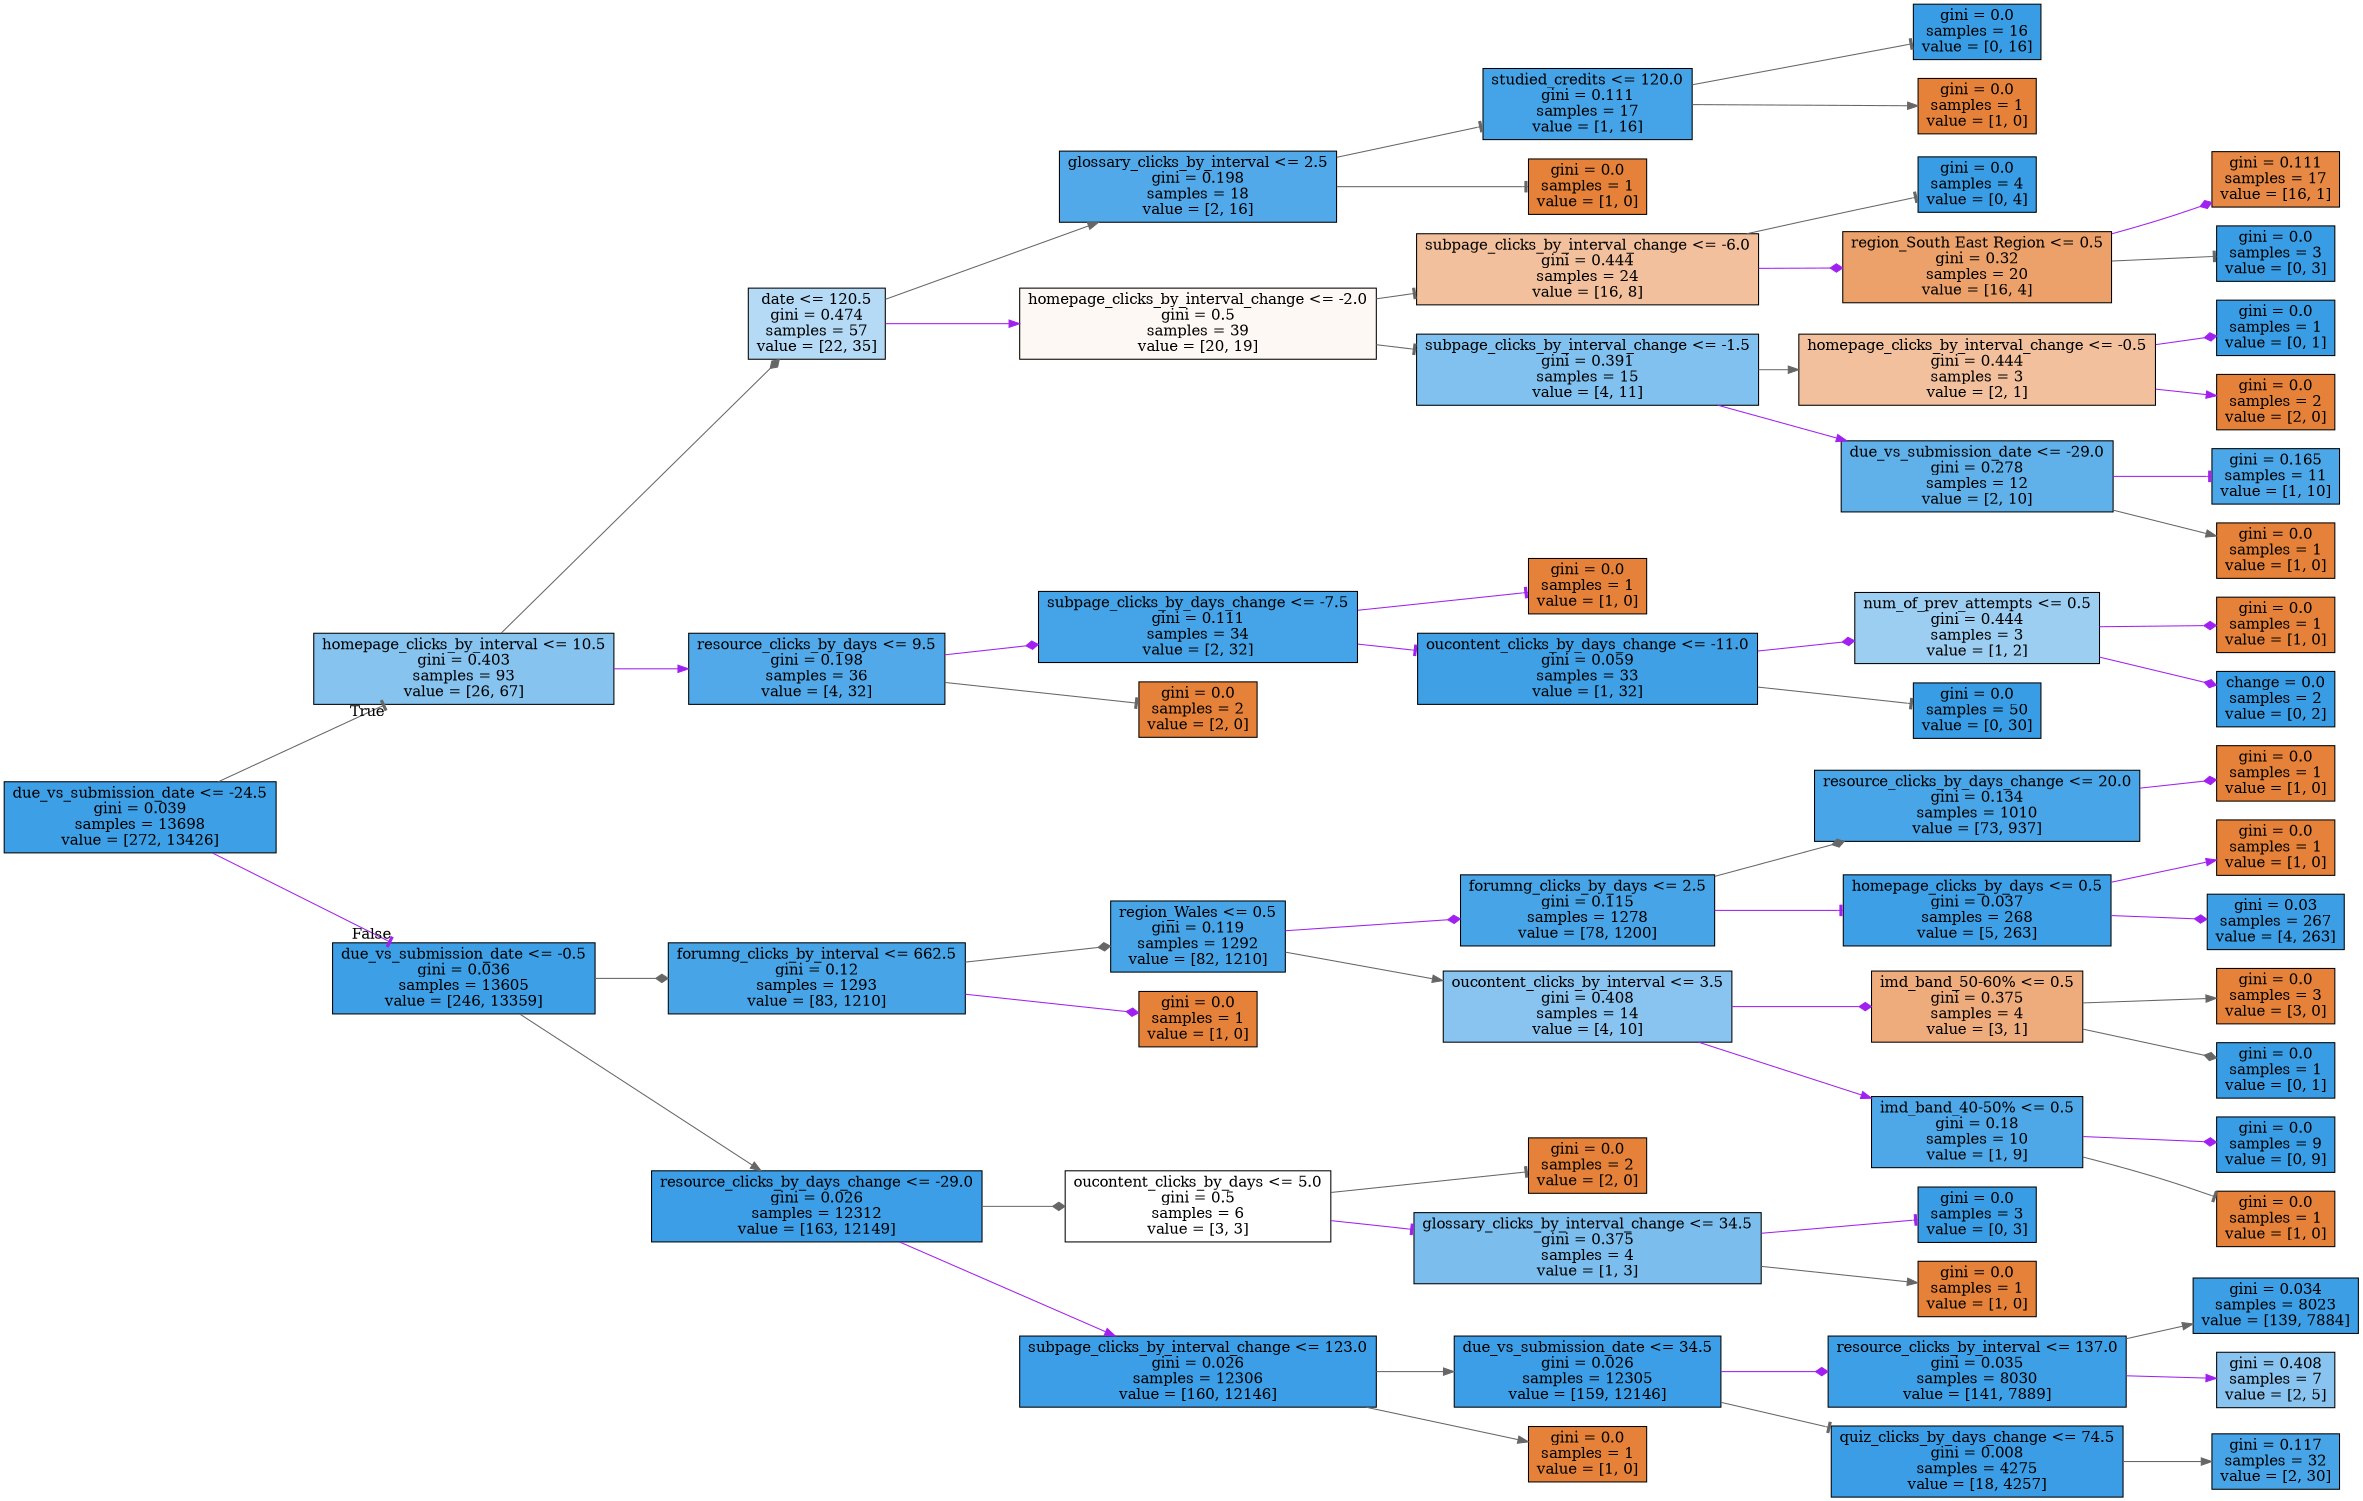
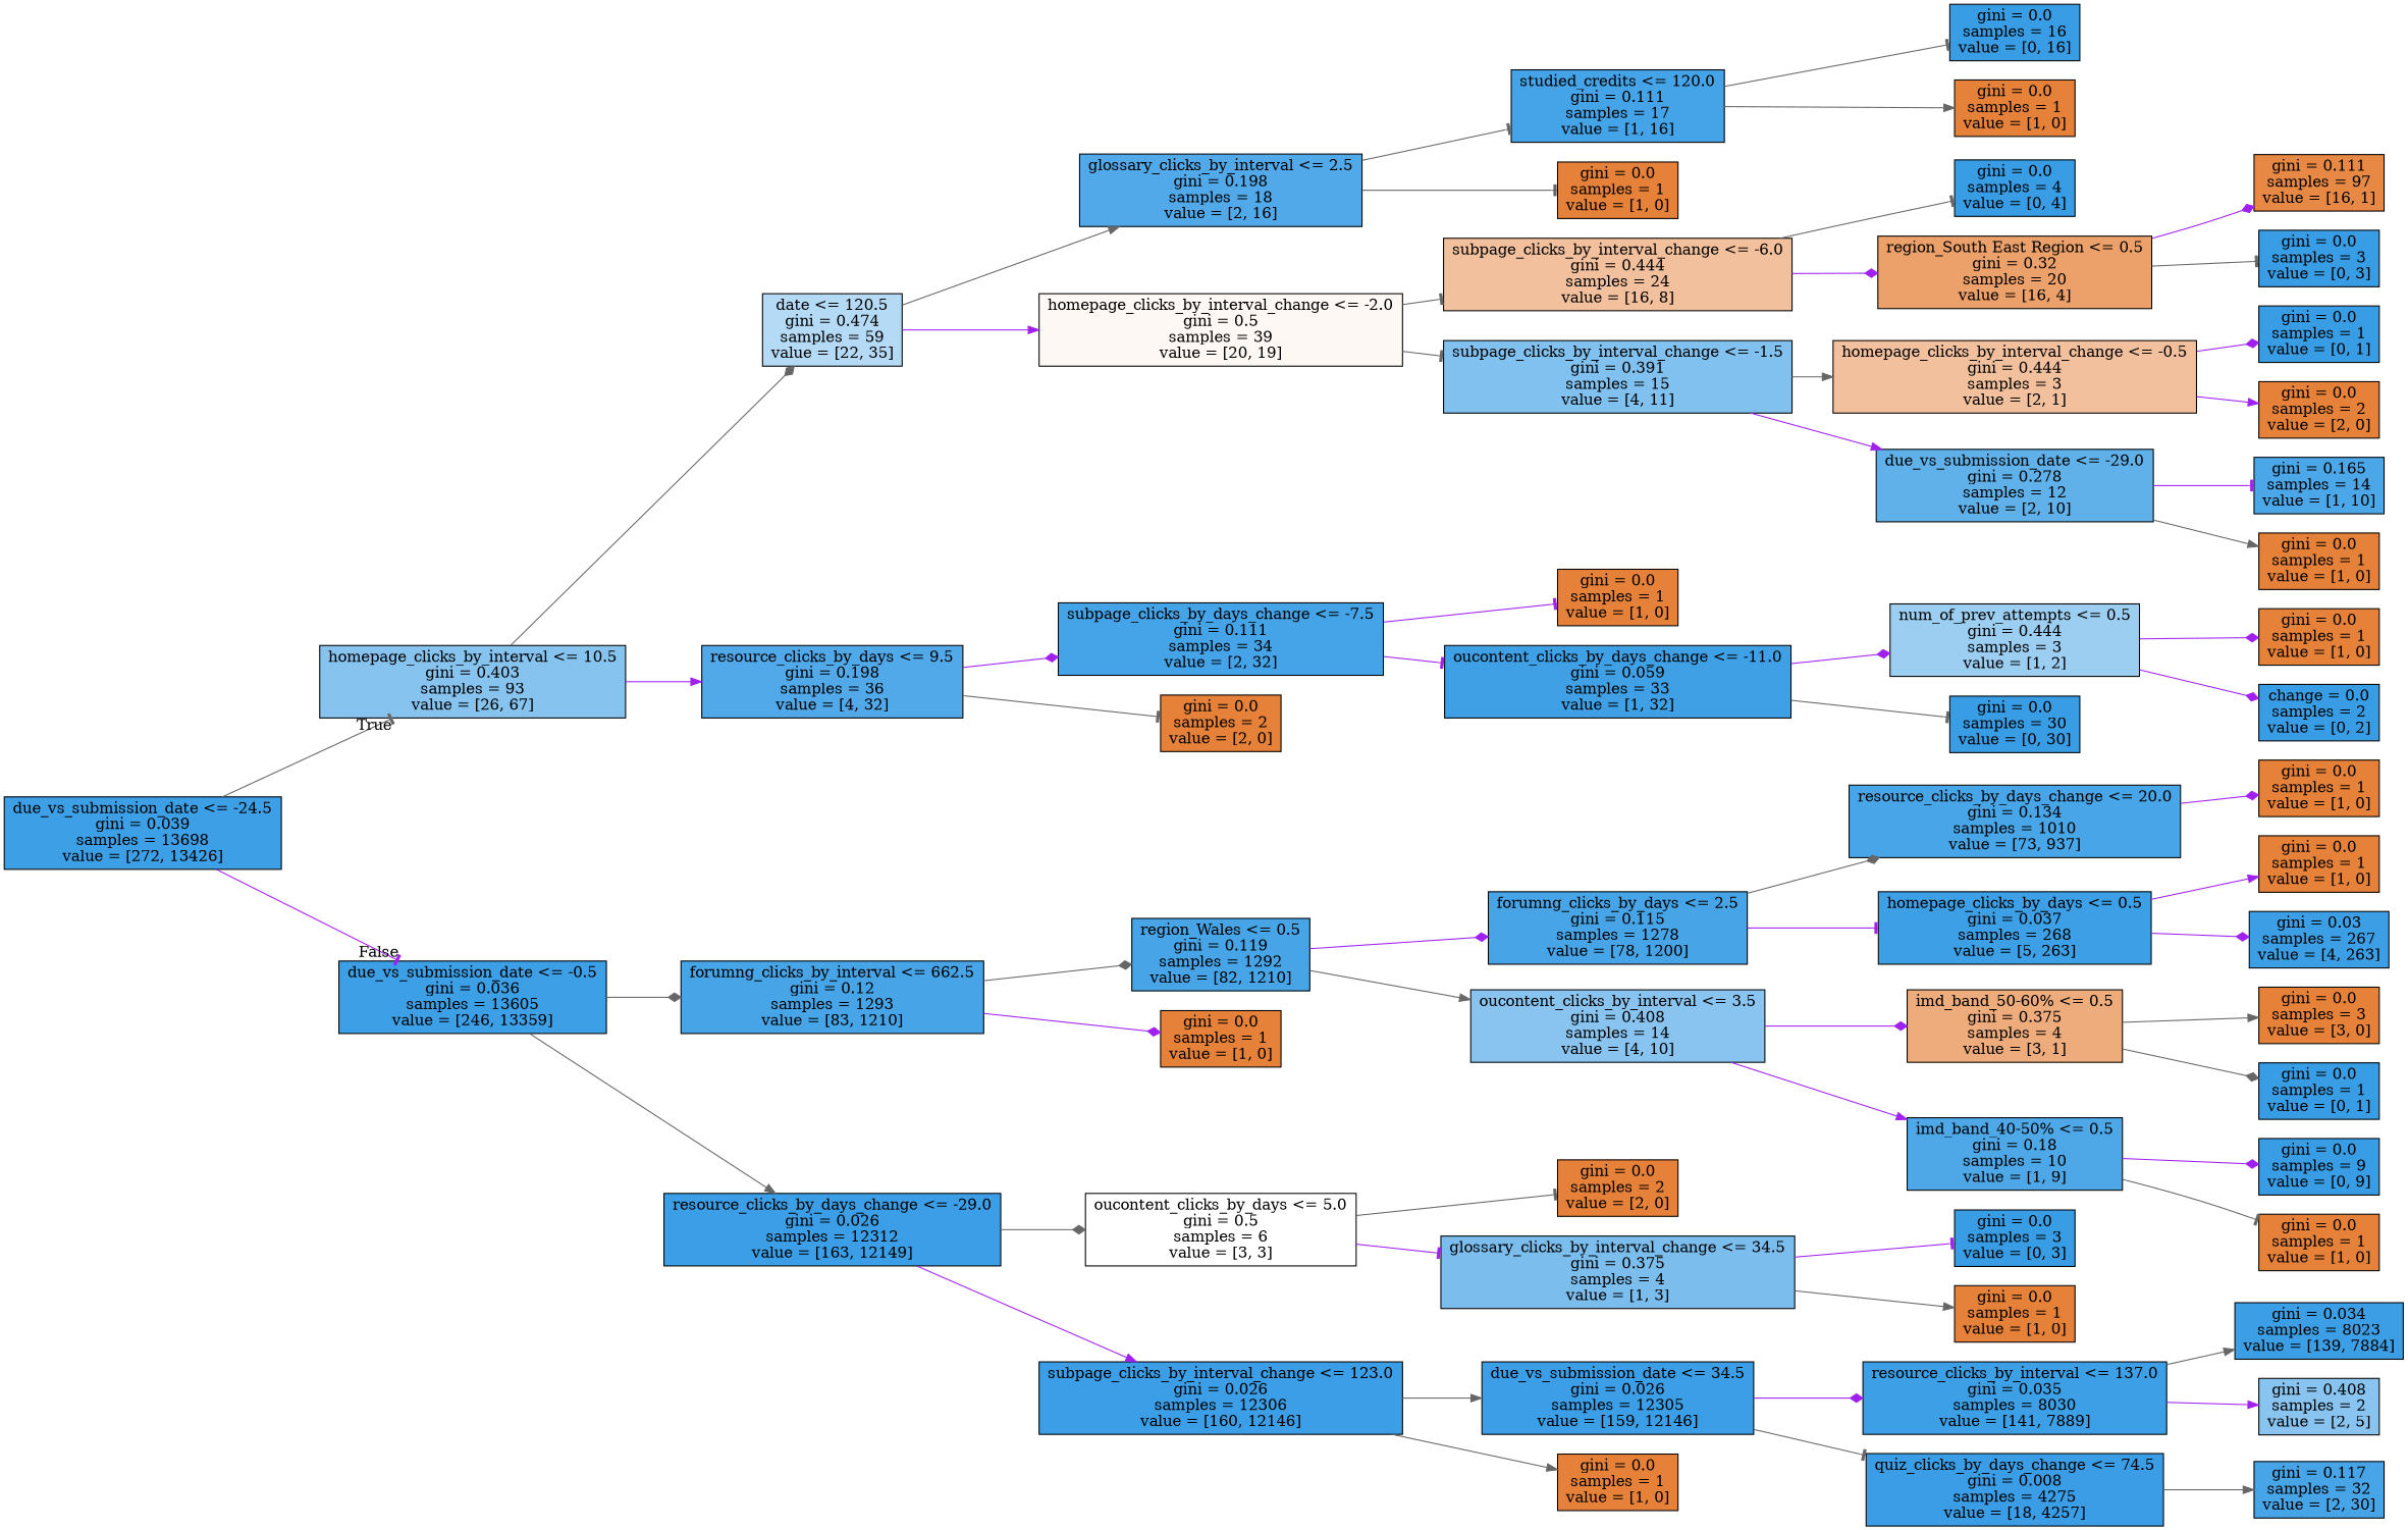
  digraph {
    rankdir=LR
    node [color=black fillcolor="#e58139ff" shape=box style=filled]
    edge [arrowhead=tee color=gray40]
    n1 [fillcolor="#399de5fa" label="due_vs_submission_date <= -24.5\ngini = 0.039\nsamples = 13698\nvalue = [272, 13426]"]
    n2 [fillcolor="#399de59c" label="homepage_clicks_by_interval <= 10.5\ngini = 0.403\nsamples = 93\nvalue = [26, 67]"]
    n3 [fillcolor="#399de5fa" label="due_vs_submission_date <= -0.5\ngini = 0.036\nsamples = 13605\nvalue = [246, 13359]"]
-   n4 [fillcolor="#399de55f" label="date <= 120.5\ngini = 0.474\nsamples = 57\nvalue = [22, 35]"]
+   n4 [fillcolor="#399de55f" label="date <= 120.5\ngini = 0.474\nsamples = 59\nvalue = [22, 35]"]
    n5 [fillcolor="#399de5df" label="resource_clicks_by_days <= 9.5\ngini = 0.198\nsamples = 36\nvalue = [4, 32]"]
    n6 [fillcolor="#399de5ee" label="forumng_clicks_by_interval <= 662.5\ngini = 0.12\nsamples = 1293\nvalue = [83, 1210]"]
    n7 [fillcolor="#399de5fc" label="resource_clicks_by_days_change <= -29.0\ngini = 0.026\nsamples = 12312\nvalue = [163, 12149]"]
    n8 [fillcolor="#399de5df" label="glossary_clicks_by_interval <= 2.5\ngini = 0.198\nsamples = 18\nvalue = [2, 16]"]
    n9 [fillcolor="#e581390d" label="homepage_clicks_by_interval_change <= -2.0\ngini = 0.5\nsamples = 39\nvalue = [20, 19]"]
    n10 [fillcolor="#399de5ef" label="subpage_clicks_by_days_change <= -7.5\ngini = 0.111\nsamples = 34\nvalue = [2, 32]"]
    n11 [label="gini = 0.0\nsamples = 2\nvalue = [2, 0]"]
    n12 [fillcolor="#399de5ef" label="studied_credits <= 120.0\ngini = 0.111\nsamples = 17\nvalue = [1, 16]"]
    n13 [label="gini = 0.0\nsamples = 1\nvalue = [1, 0]"]
    n14 [fillcolor="#e581397f" label="subpage_clicks_by_interval_change <= -6.0\ngini = 0.444\nsamples = 24\nvalue = [16, 8]"]
    n15 [fillcolor="#399de5a2" label="subpage_clicks_by_interval_change <= -1.5\ngini = 0.391\nsamples = 15\nvalue = [4, 11]"]
    n16 [fillcolor="#399de5ff" label="gini = 0.0\nsamples = 16\nvalue = [0, 16]"]
    n17 [label="gini = 0.0\nsamples = 1\nvalue = [1, 0]"]
    n18 [fillcolor="#399de5ff" label="gini = 0.0\nsamples = 4\nvalue = [0, 4]"]
    n19 [fillcolor="#e58139bf" label="region_South East Region <= 0.5\ngini = 0.32\nsamples = 20\nvalue = [16, 4]"]
    n20 [fillcolor="#e581397f" label="homepage_clicks_by_interval_change <= -0.5\ngini = 0.444\nsamples = 3\nvalue = [2, 1]"]
    n21 [fillcolor="#399de5cc" label="due_vs_submission_date <= -29.0\ngini = 0.278\nsamples = 12\nvalue = [2, 10]"]
-   n22 [fillcolor="#e58139ef" label="gini = 0.111\nsamples = 17\nvalue = [16, 1]"]
+   n22 [fillcolor="#e58139ef" label="gini = 0.111\nsamples = 97\nvalue = [16, 1]"]
    n23 [fillcolor="#399de5ff" label="gini = 0.0\nsamples = 3\nvalue = [0, 3]"]
    n24 [fillcolor="#399de5ff" label="gini = 0.0\nsamples = 1\nvalue = [0, 1]"]
    n25 [label="gini = 0.0\nsamples = 2\nvalue = [2, 0]"]
-   n26 [fillcolor="#399de5e6" label="gini = 0.165\nsamples = 11\nvalue = [1, 10]"]
+   n26 [fillcolor="#399de5e6" label="gini = 0.165\nsamples = 14\nvalue = [1, 10]"]
    n27 [label="gini = 0.0\nsamples = 1\nvalue = [1, 0]"]
    n28 [label="gini = 0.0\nsamples = 1\nvalue = [1, 0]"]
    n29 [fillcolor="#399de5f7" label="oucontent_clicks_by_days_change <= -11.0\ngini = 0.059\nsamples = 33\nvalue = [1, 32]"]
    n30 [fillcolor="#399de57f" label="num_of_prev_attempts <= 0.5\ngini = 0.444\nsamples = 3\nvalue = [1, 2]"]
-   n31 [fillcolor="#399de5ff" label="gini = 0.0\nsamples = 50\nvalue = [0, 30]"]
+   n31 [fillcolor="#399de5ff" label="gini = 0.0\nsamples = 30\nvalue = [0, 30]"]
    n32 [label="gini = 0.0\nsamples = 1\nvalue = [1, 0]"]
    n33 [fillcolor="#399de5ff" label="change = 0.0\nsamples = 2\nvalue = [0, 2]"]
    n34 [fillcolor="#399de5ee" label="region_Wales <= 0.5\ngini = 0.119\nsamples = 1292\nvalue = [82, 1210]"]
    n35 [label="gini = 0.0\nsamples = 1\nvalue = [1, 0]"]
    n36 [fillcolor="#e5813900" label="oucontent_clicks_by_days <= 5.0\ngini = 0.5\nsamples = 6\nvalue = [3, 3]"]
    n37 [fillcolor="#399de5fc" label="subpage_clicks_by_interval_change <= 123.0\ngini = 0.026\nsamples = 12306\nvalue = [160, 12146]"]
    n38 [fillcolor="#399de5ee" label="forumng_clicks_by_days <= 2.5\ngini = 0.115\nsamples = 1278\nvalue = [78, 1200]"]
    n39 [fillcolor="#399de599" label="oucontent_clicks_by_interval <= 3.5\ngini = 0.408\nsamples = 14\nvalue = [4, 10]"]
    n40 [fillcolor="#399de5eb" label="resource_clicks_by_days_change <= 20.0\ngini = 0.134\nsamples = 1010\nvalue = [73, 937]"]
    n41 [fillcolor="#399de5fa" label="homepage_clicks_by_days <= 0.5\ngini = 0.037\nsamples = 268\nvalue = [5, 263]"]
    n42 [fillcolor="#e58139aa" label="imd_band_50-60% <= 0.5\ngini = 0.375\nsamples = 4\nvalue = [3, 1]"]
    n43 [fillcolor="#399de5e3" label="imd_band_40-50% <= 0.5\ngini = 0.18\nsamples = 10\nvalue = [1, 9]"]
    n44 [label="gini = 0.0\nsamples = 1\nvalue = [1, 0]"]
    n45 [label="gini = 0.0\nsamples = 1\nvalue = [1, 0]"]
    n46 [fillcolor="#399de5fb" label="gini = 0.03\nsamples = 267\nvalue = [4, 263]"]
    n47 [label="gini = 0.0\nsamples = 3\nvalue = [3, 0]"]
    n48 [fillcolor="#399de5ff" label="gini = 0.0\nsamples = 1\nvalue = [0, 1]"]
    n49 [fillcolor="#399de5ff" label="gini = 0.0\nsamples = 9\nvalue = [0, 9]"]
    n50 [label="gini = 0.0\nsamples = 1\nvalue = [1, 0]"]
    n51 [label="gini = 0.0\nsamples = 2\nvalue = [2, 0]"]
    n52 [fillcolor="#399de5aa" label="glossary_clicks_by_interval_change <= 34.5\ngini = 0.375\nsamples = 4\nvalue = [1, 3]"]
    n53 [fillcolor="#399de5fc" label="due_vs_submission_date <= 34.5\ngini = 0.026\nsamples = 12305\nvalue = [159, 12146]"]
    n54 [label="gini = 0.0\nsamples = 1\nvalue = [1, 0]"]
    n55 [fillcolor="#399de5ff" label="gini = 0.0\nsamples = 3\nvalue = [0, 3]"]
    n56 [label="gini = 0.0\nsamples = 1\nvalue = [1, 0]"]
    n57 [fillcolor="#399de5fa" label="resource_clicks_by_interval <= 137.0\ngini = 0.035\nsamples = 8030\nvalue = [141, 7889]"]
    n58 [fillcolor="#399de5fe" label="quiz_clicks_by_days_change <= 74.5\ngini = 0.008\nsamples = 4275\nvalue = [18, 4257]"]
    n59 [fillcolor="#399de5fb" label="gini = 0.034\nsamples = 8023\nvalue = [139, 7884]"]
-   n60 [fillcolor="#399de599" label="gini = 0.408\nsamples = 7\nvalue = [2, 5]"]
+   n60 [fillcolor="#399de599" label="gini = 0.408\nsamples = 2\nvalue = [2, 5]"]
    n61 [fillcolor="#399de5ee" label="gini = 0.117\nsamples = 32\nvalue = [2, 30]"]
    n1 -> n2 [headlabel=True labelangle=45 labeldistance=2.5]
    n1 -> n3 [color=purple headlabel=False labelangle=-45 labeldistance=2.5]
    n2 -> n4 [arrowhead=diamond]
    n2 -> n5 [arrowhead=normal color=purple]
    n3 -> n6 [arrowhead=diamond]
    n3 -> n7 [arrowhead=normal]
    n4 -> n8 [arrowhead=normal]
    n4 -> n9 [arrowhead=normal color=purple]
    n5 -> n10 [arrowhead=diamond color=purple]
    n5 -> n11
    n6 -> n34 [arrowhead=diamond]
    n6 -> n35 [arrowhead=diamond color=purple]
    n7 -> n36 [arrowhead=diamond]
    n7 -> n37 [arrowhead=normal color=purple]
    n8 -> n12
    n8 -> n13
    n9 -> n14
    n9 -> n15
    n10 -> n28 [color=purple]
    n10 -> n29 [color=purple]
    n12 -> n16
    n12 -> n17 [arrowhead=normal]
    n14 -> n18
    n14 -> n19 [arrowhead=diamond color=purple]
    n15 -> n20 [arrowhead=normal]
    n15 -> n21 [arrowhead=normal color=purple]
    n19 -> n22 [arrowhead=diamond color=purple]
    n19 -> n23
    n20 -> n24 [arrowhead=diamond color=purple]
    n20 -> n25 [arrowhead=normal color=purple]
    n21 -> n26 [color=purple]
    n21 -> n27 [arrowhead=normal]
    n29 -> n30 [arrowhead=diamond color=purple]
    n29 -> n31
    n30 -> n32 [arrowhead=diamond color=purple]
    n30 -> n33 [arrowhead=diamond color=purple]
    n34 -> n38 [arrowhead=diamond color=purple]
    n34 -> n39 [arrowhead=normal]
    n36 -> n51
    n36 -> n52 [color=purple]
    n37 -> n53 [arrowhead=normal]
    n37 -> n54 [arrowhead=normal]
    n38 -> n40 [arrowhead=diamond]
    n38 -> n41 [color=purple]
    n39 -> n42 [arrowhead=diamond color=purple]
    n39 -> n43 [arrowhead=normal color=purple]
    n40 -> n44 [arrowhead=diamond color=purple]
    n41 -> n45 [arrowhead=normal color=purple]
    n41 -> n46 [arrowhead=diamond color=purple]
    n42 -> n47 [arrowhead=normal]
    n42 -> n48 [arrowhead=diamond]
    n43 -> n49 [arrowhead=diamond color=purple]
    n43 -> n50
    n52 -> n55 [color=purple]
    n52 -> n56 [arrowhead=normal]
    n53 -> n57 [arrowhead=diamond color=purple]
    n53 -> n58
    n57 -> n59 [arrowhead=normal]
    n57 -> n60 [arrowhead=normal color=purple]
    n58 -> n61 [arrowhead=normal]
  }
